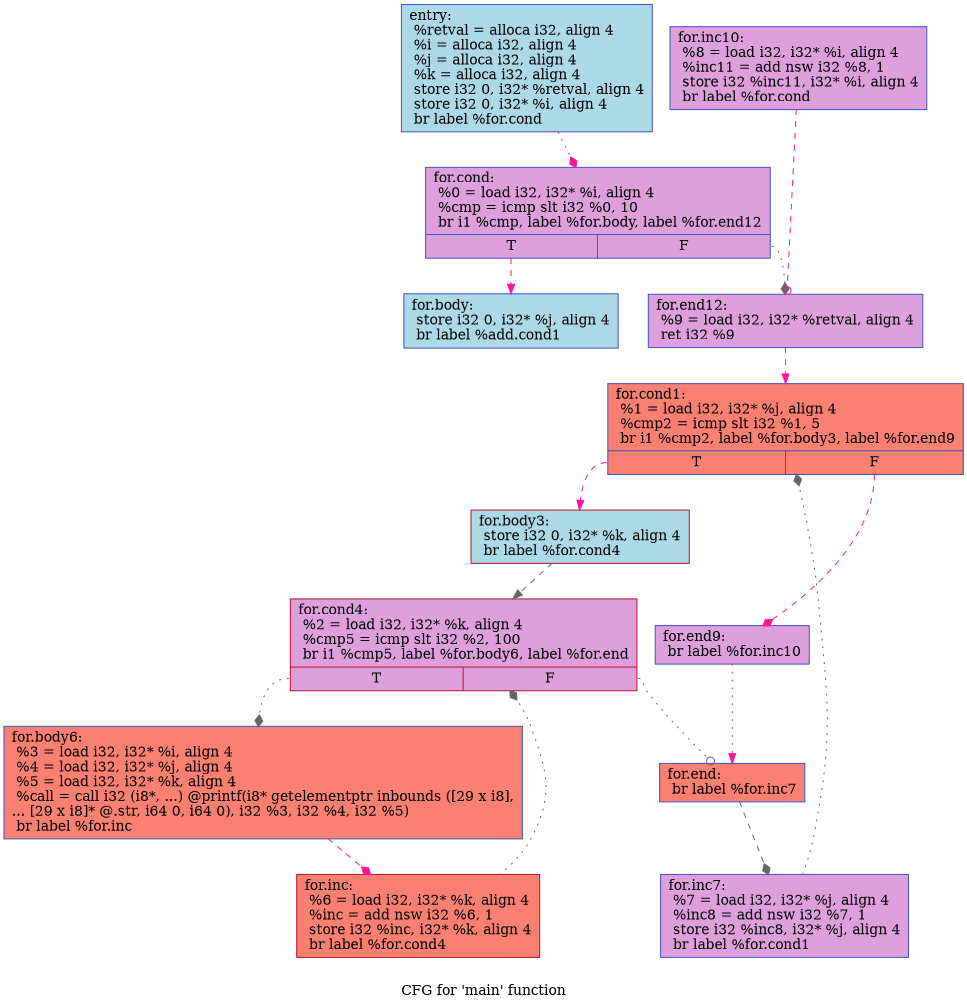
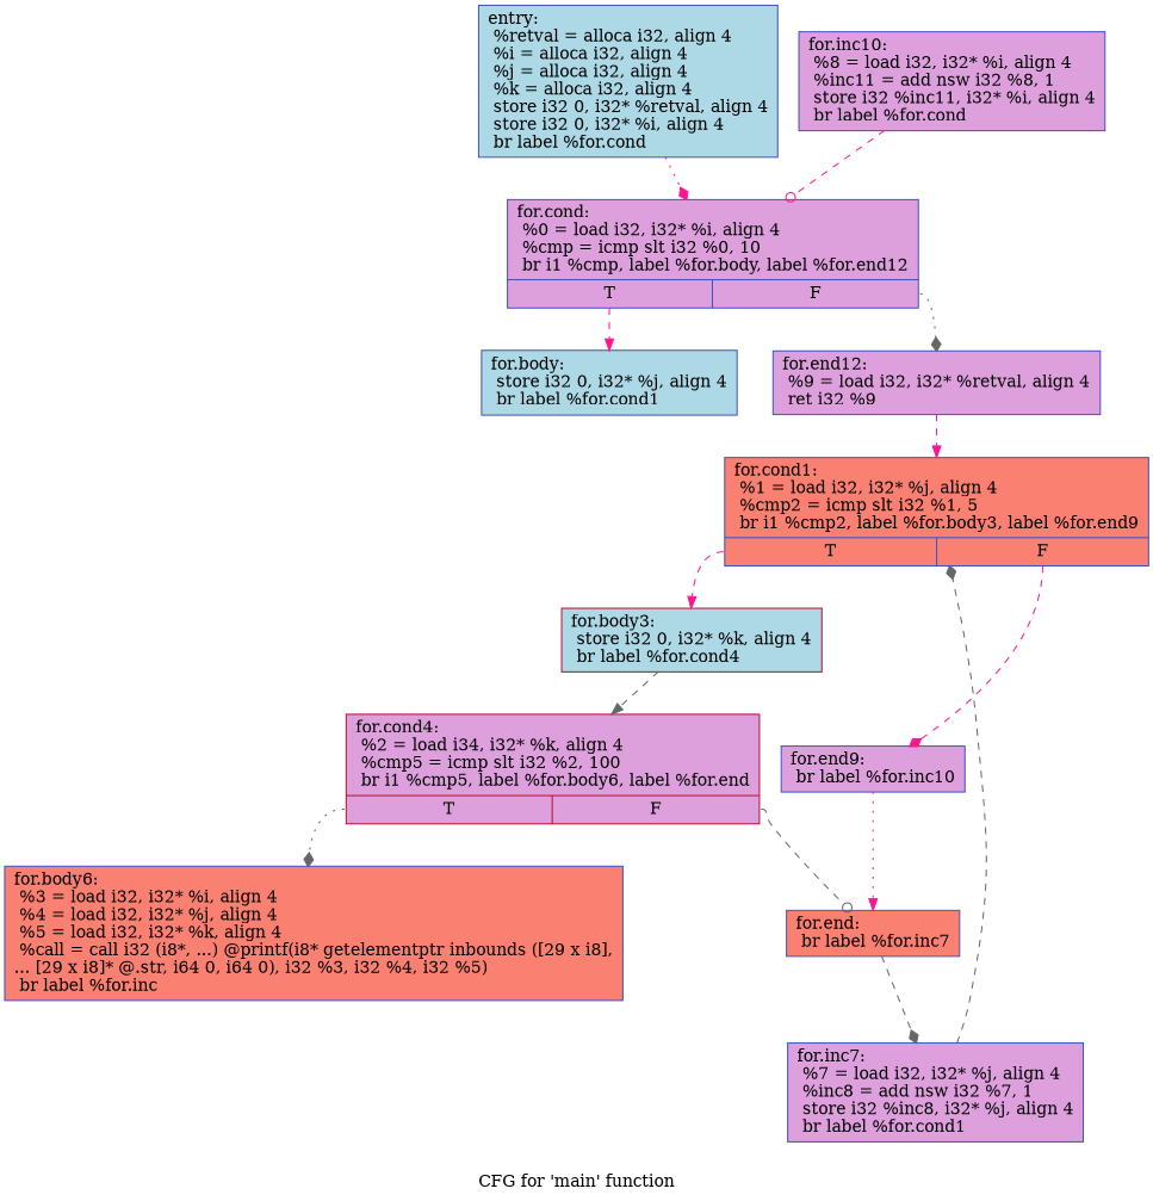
  digraph {
    label="CFG for 'main' function"
    node [color="#3d50c3ff" fillcolor=plum shape=record style=filled]
    edge [arrowhead=diamond color=deeppink style=dashed]
    n1 [fillcolor=lightblue label="{entry:\l  %retval = alloca i32, align 4\l  %i = alloca i32, align 4\l  %j = alloca i32, align 4\l  %k = alloca i32, align 4\l  store i32 0, i32* %retval, align 4\l  store i32 0, i32* %i, align 4\l  br label %for.cond\l}"]
    n2 [label="{for.cond:                                         \l  %0 = load i32, i32* %i, align 4\l  %cmp = icmp slt i32 %0, 10\l  br i1 %cmp, label %for.body, label %for.end12\l|{<s0>T|<s1>F}}"]
-   n3 [fillcolor=lightblue label="{for.body:                                         \l  store i32 0, i32* %j, align 4\l  br label %add.cond1\l}"]
+   n3 [fillcolor=lightblue label="{for.body:                                         \l  store i32 0, i32* %j, align 4\l  br label %for.cond1\l}"]
    n4 [label="{for.end12:                                        \l  %9 = load i32, i32* %retval, align 4\l  ret i32 %9\l}"]
    n5 [fillcolor=salmon label="{for.cond1:                                        \l  %1 = load i32, i32* %j, align 4\l  %cmp2 = icmp slt i32 %1, 5\l  br i1 %cmp2, label %for.body3, label %for.end9\l|{<s0>T|<s1>F}}"]
    n6 [color="#b70d28ff" fillcolor=lightblue label="{for.body3:                                        \l  store i32 0, i32* %k, align 4\l  br label %for.cond4\l}"]
    n7 [label="{for.end9:                                         \l  br label %for.inc10\l}"]
-   n8 [color="#b70d28ff" label="{for.cond4:                                        \l  %2 = load i32, i32* %k, align 4\l  %cmp5 = icmp slt i32 %2, 100\l  br i1 %cmp5, label %for.body6, label %for.end\l|{<s0>T|<s1>F}}"]
+   n8 [color="#b70d28ff" label="{for.cond4:                                        \l  %2 = load i34, i32* %k, align 4\l  %cmp5 = icmp slt i32 %2, 100\l  br i1 %cmp5, label %for.body6, label %for.end\l|{<s0>T|<s1>F}}"]
    n9 [fillcolor=salmon label="{for.end:                                          \l  br label %for.inc7\l}"]
    n10 [fillcolor=salmon label="{for.body6:                                        \l  %3 = load i32, i32* %i, align 4\l  %4 = load i32, i32* %j, align 4\l  %5 = load i32, i32* %k, align 4\l  %call = call i32 (i8*, ...) @printf(i8* getelementptr inbounds ([29 x i8],\l... [29 x i8]* @.str, i64 0, i64 0), i32 %3, i32 %4, i32 %5)\l  br label %for.inc\l}"]
    n11 [label="{for.inc10:                                        \l  %8 = load i32, i32* %i, align 4\l  %inc11 = add nsw i32 %8, 1\l  store i32 %inc11, i32* %i, align 4\l  br label %for.cond\l}"]
-   n12 [color="#b70d28ff" fillcolor=salmon label="{for.inc:                                          \l  %6 = load i32, i32* %k, align 4\l  %inc = add nsw i32 %6, 1\l  store i32 %inc, i32* %k, align 4\l  br label %for.cond4\l}"]
    n13 [label="{for.inc7:                                         \l  %7 = load i32, i32* %j, align 4\l  %inc8 = add nsw i32 %7, 1\l  store i32 %inc8, i32* %j, align 4\l  br label %for.cond1\l}"]
    n1 -> n2 [style=dotted]
    n2 -> n3 [arrowhead=normal tailport=s0]
    n2 -> n4 [color=gray40 style=dotted tailport=s1]
    n4 -> n5 [arrowhead=normal]
    n5 -> n6 [arrowhead=normal tailport=s0]
    n5 -> n7 [tailport=s1]
    n6 -> n8 [arrowhead=normal color=gray40]
    n7 -> n9 [arrowhead=normal style=dotted]
-   n8 -> n9 [arrowhead=odot color=gray40 style=dotted tailport=s1]
+   n8 -> n9 [arrowhead=odot color=gray40 tailport=s1]
    n8 -> n10 [color=gray40 style=dotted tailport=s0]
    n9 -> n13 [color=gray40]
-   n10 -> n12
-   n11 -> n4 [arrowhead=odot]
-   n12 -> n8 [color=gray40 style=dotted]
-   n13 -> n5 [color=gray40 style=dotted]
+   n11 -> n2 [arrowhead=odot]
+   n13 -> n5 [color=gray40]
  }
